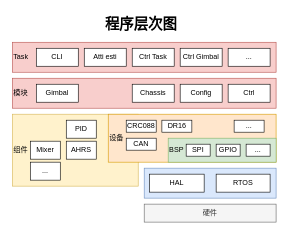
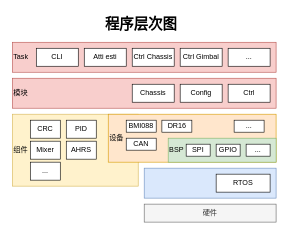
  <mxCell id="0" />
  <mxCell id="1" parent="0" />
  <mxCell id="2" value="组件" style="rounded=0;whiteSpace=wrap;html=1;fillColor=#fff2cc;strokeColor=#d6b656;align=left;" parent="1" vertex="1"><mxGeometry x="20" y="190" width="210" height="120" as="geometry" /></mxCell>
  <mxCell id="3" value="设备" style="rounded=0;whiteSpace=wrap;html=1;align=left;fillColor=#ffe6cc;strokeColor=#d79b00;" parent="1" vertex="1"><mxGeometry x="180" y="190" width="280" height="80" as="geometry" /></mxCell>
  <mxCell id="4" value="模块" style="rounded=0;whiteSpace=wrap;html=1;fillColor=#f8cecc;strokeColor=#b85450;align=left;" parent="1" vertex="1"><mxGeometry x="20" y="130" width="440" height="50" as="geometry" /></mxCell>
  <mxCell id="5" value="&lt;h1&gt;程序层次图&lt;/h1&gt;&lt;p&gt;&lt;br&gt;&lt;/p&gt;" style="text;html=1;strokeColor=none;fillColor=none;spacing=5;spacingTop=-20;whiteSpace=wrap;overflow=hidden;rounded=0;align=center;" parent="1" vertex="1"><mxGeometry x="140" y="20" width="190" height="40" as="geometry" /></mxCell>
  <mxCell id="6" value="" style="rounded=0;whiteSpace=wrap;html=1;fillColor=#dae8fc;strokeColor=#6c8ebf;align=left;" parent="1" vertex="1"><mxGeometry x="240" y="280" width="220" height="50" as="geometry" /></mxCell>
  <mxCell id="7" value="RTOS" style="rounded=0;whiteSpace=wrap;html=1;" parent="1" vertex="1"><mxGeometry x="360" y="290" width="90" height="30" as="geometry" /></mxCell>
- <mxCell id="8" value="HAL" style="rounded=0;whiteSpace=wrap;html=1;" parent="1" vertex="1"><mxGeometry x="249" y="290" width="91" height="30" as="geometry" /></mxCell>
  <mxCell id="9" value="BSP" style="rounded=0;whiteSpace=wrap;html=1;align=left;fillColor=#d5e8d4;strokeColor=#82b366;" parent="1" vertex="1"><mxGeometry x="280" y="230" width="180" height="40" as="geometry" /></mxCell>
  <mxCell id="10" value="SPI" style="rounded=0;whiteSpace=wrap;html=1;direction=south;" parent="1" vertex="1"><mxGeometry x="310" y="240" width="40" height="20" as="geometry" /></mxCell>
  <mxCell id="11" value="GPIO" style="rounded=0;whiteSpace=wrap;html=1;" parent="1" vertex="1"><mxGeometry x="360" y="240" width="40" height="20" as="geometry" /></mxCell>
  <mxCell id="12" value="PID" style="rounded=0;whiteSpace=wrap;html=1;" parent="1" vertex="1"><mxGeometry x="110" y="200" width="50" height="30" as="geometry" /></mxCell>
+ <mxCell id="13" value="CRC" style="rounded=0;whiteSpace=wrap;html=1;" parent="1" vertex="1"><mxGeometry x="50" y="200" width="50" height="30" as="geometry" /></mxCell>
  <mxCell id="14" value="Mixer" style="rounded=0;whiteSpace=wrap;html=1;" parent="1" vertex="1"><mxGeometry x="50" y="235" width="50" height="30" as="geometry" /></mxCell>
  <mxCell id="15" value="硬件" style="rounded=0;whiteSpace=wrap;html=1;fillColor=#f5f5f5;strokeColor=#666666;fontColor=#333333;" parent="1" vertex="1"><mxGeometry x="240" y="340" width="220" height="30" as="geometry" /></mxCell>
- <mxCell id="16" value="CRC088" style="rounded=0;whiteSpace=wrap;html=1;" parent="1" vertex="1"><mxGeometry x="210" y="200" width="50" height="20" as="geometry" /></mxCell>
+ <mxCell id="16" value="BMI088" style="rounded=0;whiteSpace=wrap;html=1;" parent="1" vertex="1"><mxGeometry x="210" y="200" width="50" height="20" as="geometry" /></mxCell>
  <mxCell id="17" value="DR16" style="rounded=0;whiteSpace=wrap;html=1;" parent="1" vertex="1"><mxGeometry x="269.5" y="200" width="50" height="20" as="geometry" /></mxCell>
  <mxCell id="18" value="AHRS" style="rounded=0;whiteSpace=wrap;html=1;" parent="1" vertex="1"><mxGeometry x="110" y="235" width="50" height="30" as="geometry" /></mxCell>
- <mxCell id="19" value="Gimbal" style="rounded=0;whiteSpace=wrap;html=1;" parent="1" vertex="1"><mxGeometry x="60" y="140" width="70" height="30" as="geometry" /></mxCell>
  <mxCell id="20" value="Chassis" style="rounded=0;whiteSpace=wrap;html=1;" parent="1" vertex="1"><mxGeometry x="220" y="140" width="70" height="30" as="geometry" /></mxCell>
  <mxCell id="21" value="Task" style="rounded=0;whiteSpace=wrap;html=1;fillColor=#f8cecc;strokeColor=#b85450;align=left;" parent="1" vertex="1"><mxGeometry x="20" y="70" width="440" height="50" as="geometry" /></mxCell>
  <mxCell id="22" value="Atti esti" style="rounded=0;whiteSpace=wrap;html=1;" parent="1" vertex="1"><mxGeometry x="140" y="80" width="70" height="30" as="geometry" /></mxCell>
  <mxCell id="23" value="CLI" style="rounded=0;whiteSpace=wrap;html=1;" parent="1" vertex="1"><mxGeometry x="60" y="80" width="70" height="30" as="geometry" /></mxCell>
- <mxCell id="24" value="Ctrl Task" style="rounded=0;whiteSpace=wrap;html=1;" parent="1" vertex="1"><mxGeometry x="220" y="80" width="70" height="30" as="geometry" /></mxCell>
+ <mxCell id="24" value="Ctrl Chassis" style="rounded=0;whiteSpace=wrap;html=1;" parent="1" vertex="1"><mxGeometry x="220" y="80" width="70" height="30" as="geometry" /></mxCell>
  <mxCell id="25" value="Ctrl Gimbal" style="rounded=0;whiteSpace=wrap;html=1;" parent="1" vertex="1"><mxGeometry x="300" y="80" width="70" height="30" as="geometry" /></mxCell>
  <mxCell id="26" value="..." style="rounded=0;whiteSpace=wrap;html=1;" parent="1" vertex="1"><mxGeometry x="380" y="80" width="70" height="30" as="geometry" /></mxCell>
  <mxCell id="27" value="Config" style="rounded=0;whiteSpace=wrap;html=1;" parent="1" vertex="1"><mxGeometry x="300" y="140" width="70" height="30" as="geometry" /></mxCell>
  <mxCell id="28" value="..." style="rounded=0;whiteSpace=wrap;html=1;" parent="1" vertex="1"><mxGeometry x="410" y="240" width="40" height="20" as="geometry" /></mxCell>
  <mxCell id="29" value="..." style="rounded=0;whiteSpace=wrap;html=1;" parent="1" vertex="1"><mxGeometry x="390" y="200" width="50" height="20" as="geometry" /></mxCell>
  <mxCell id="30" value="..." style="rounded=0;whiteSpace=wrap;html=1;" parent="1" vertex="1"><mxGeometry x="50" y="270" width="50" height="30" as="geometry" /></mxCell>
  <mxCell id="31" value="Ctrl" style="rounded=0;whiteSpace=wrap;html=1;" parent="1" vertex="1"><mxGeometry x="380" y="140" width="70" height="30" as="geometry" /></mxCell>
  <mxCell id="32" value="CAN" style="rounded=0;whiteSpace=wrap;html=1;" vertex="1" parent="1"><mxGeometry x="210" y="230" width="50" height="20" as="geometry" /></mxCell>
